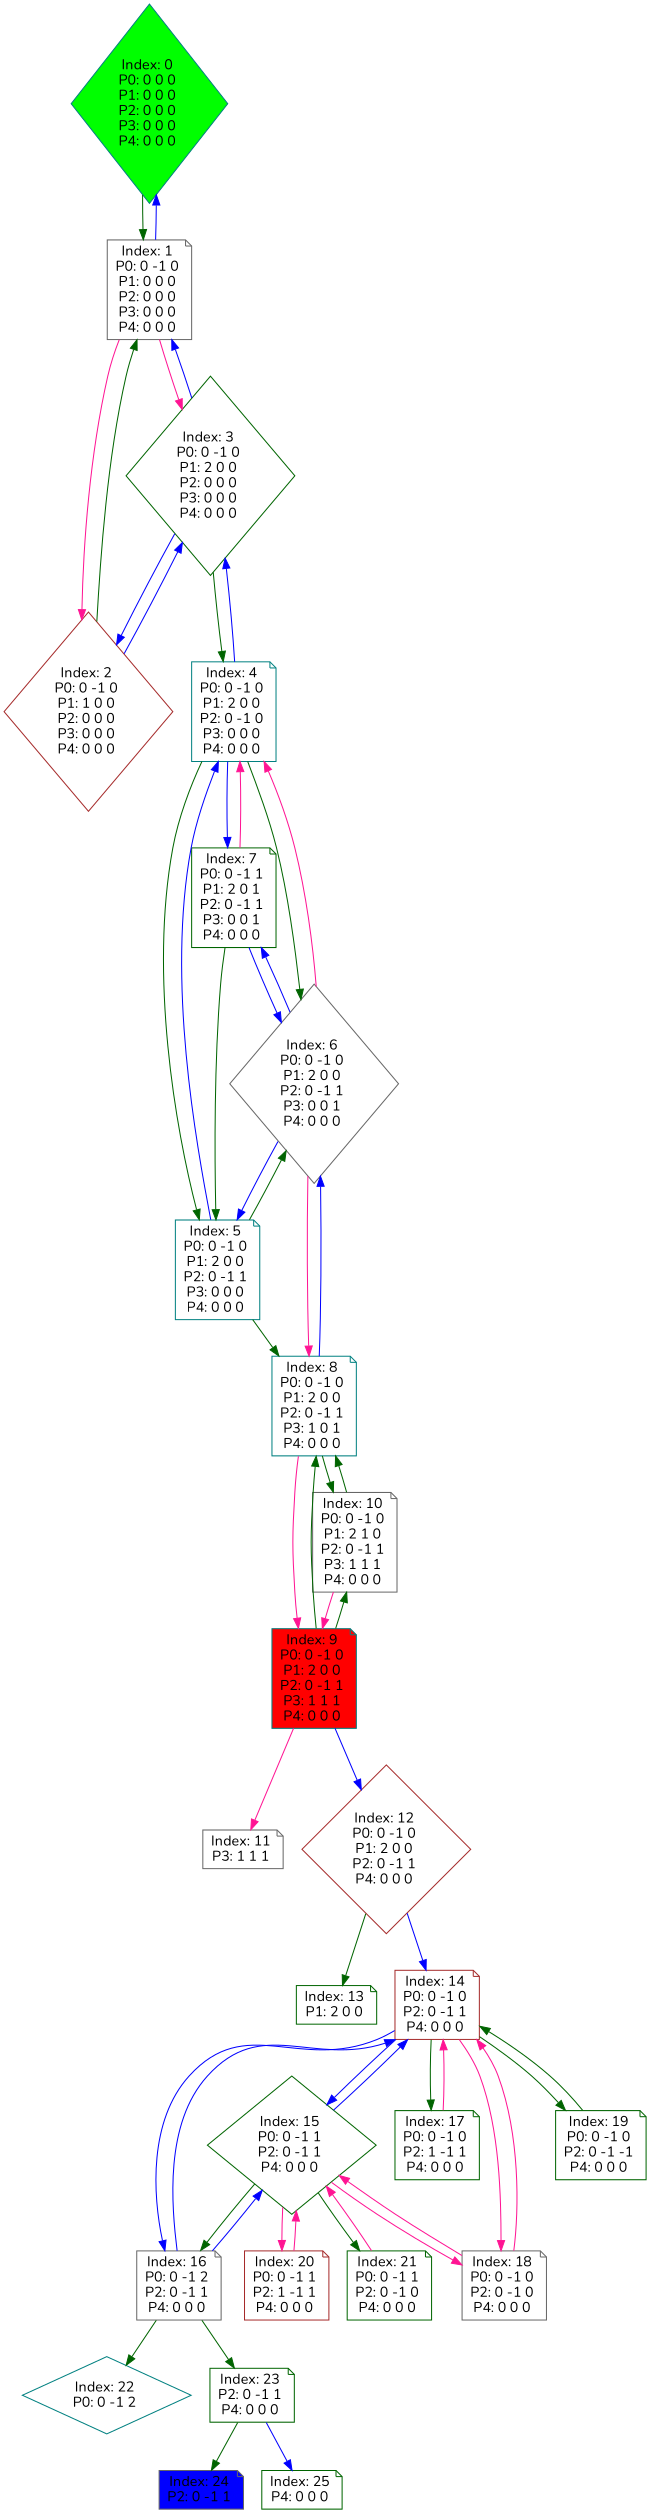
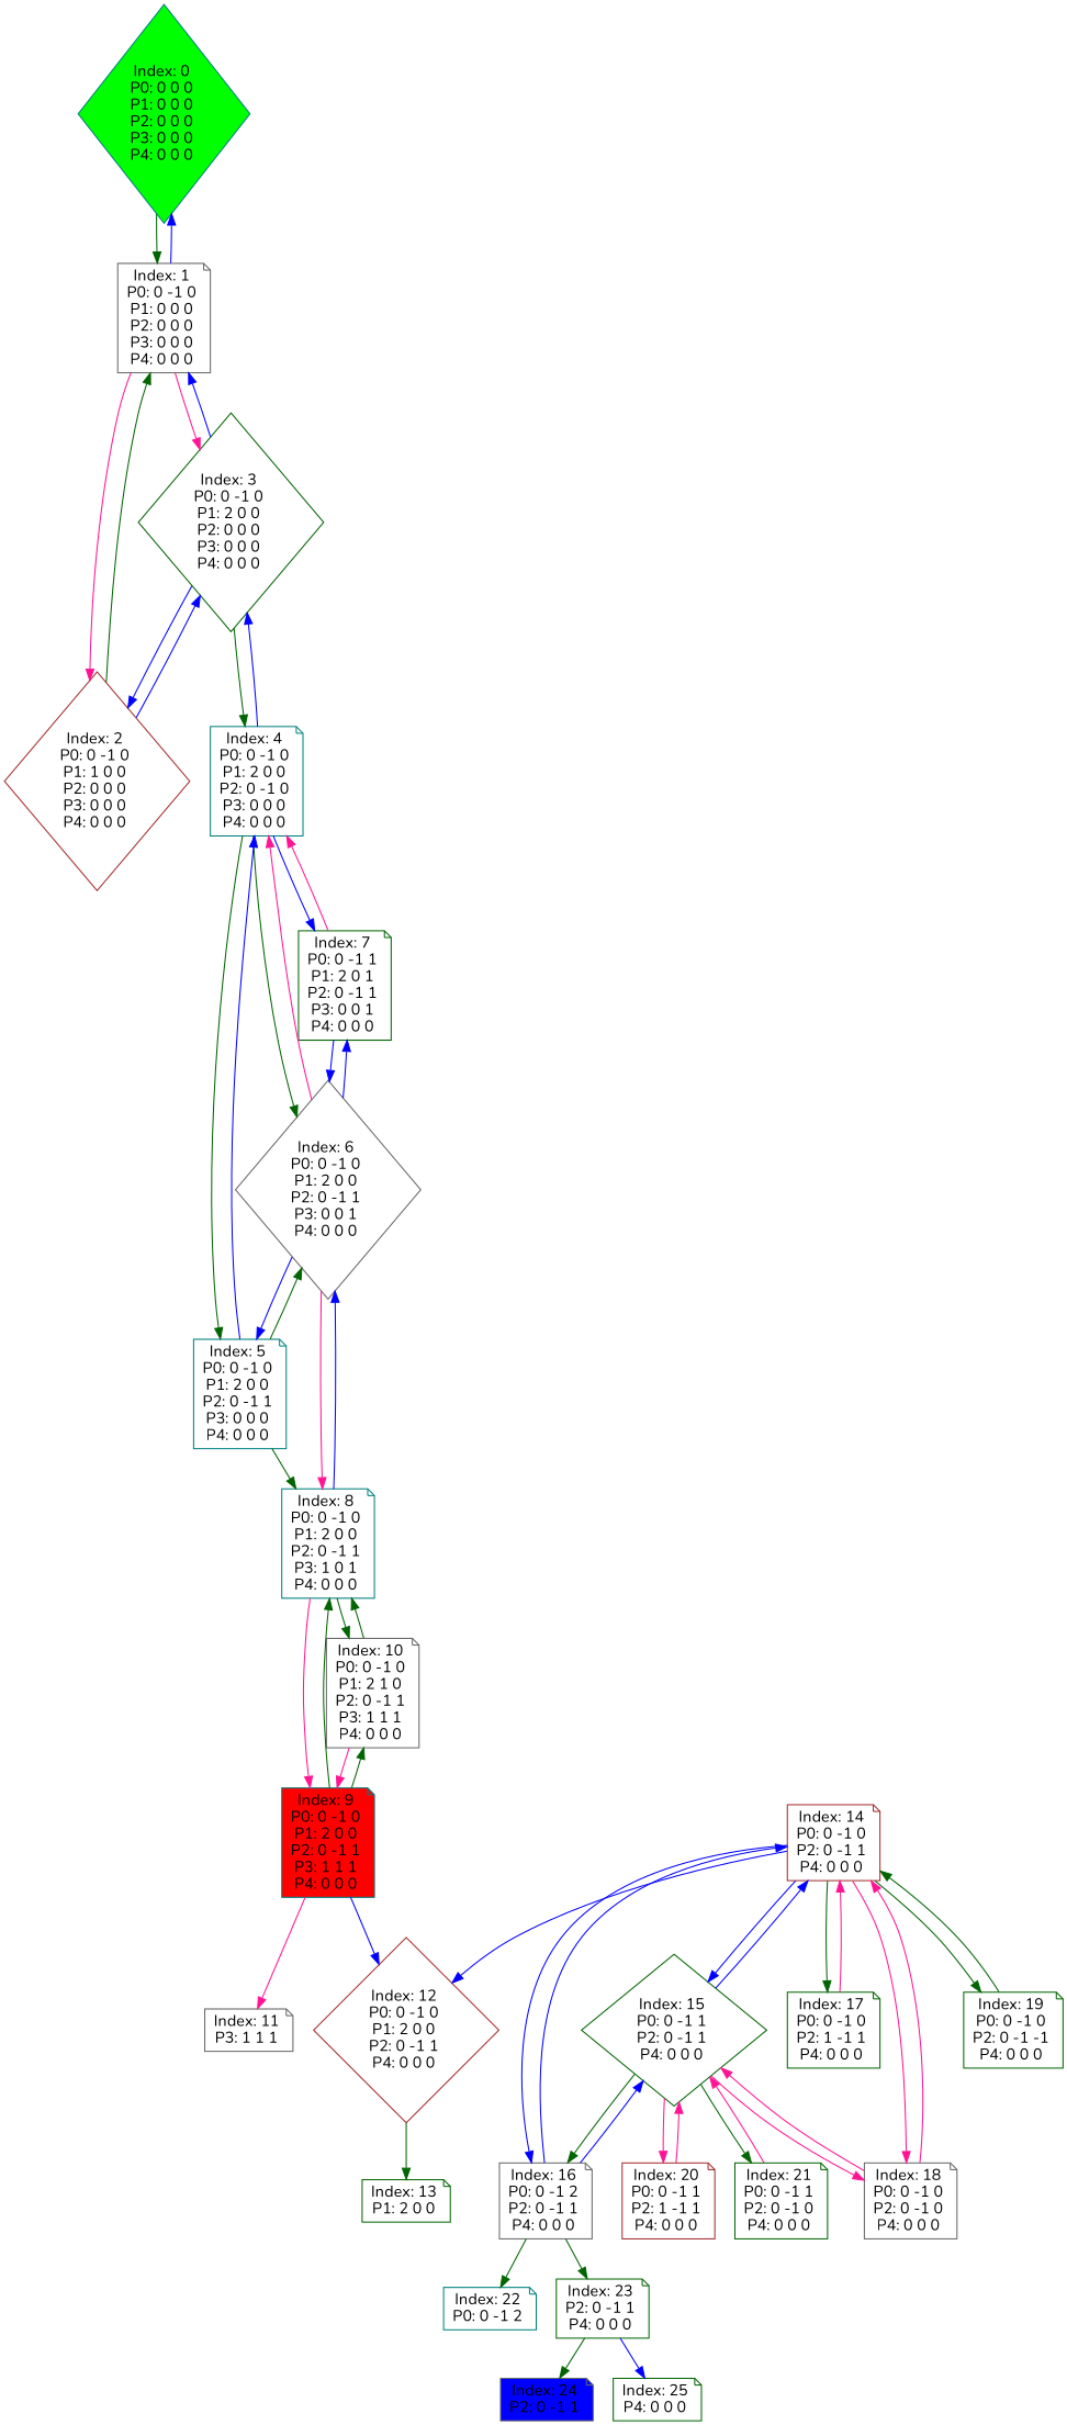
  digraph {
    color=black
    fontname=Nunito
    node [color=darkgreen fontname=Nunito shape=note]
    edge [color=darkgreen fontname=Nunito]
    n1 [color=teal fillcolor=green label="Index: 0 \nP0: 0 0 0 \nP1: 0 0 0 \nP2: 0 0 0 \nP3: 0 0 0 \nP4: 0 0 0 \n" shape=diamond style=filled]
    n2 [color=gray40 label="Index: 1 \nP0: 0 -1 0 \nP1: 0 0 0 \nP2: 0 0 0 \nP3: 0 0 0 \nP4: 0 0 0 \n"]
    n3 [color=brown label="Index: 2 \nP0: 0 -1 0 \nP1: 1 0 0 \nP2: 0 0 0 \nP3: 0 0 0 \nP4: 0 0 0 \n" shape=diamond]
    n4 [label="Index: 3 \nP0: 0 -1 0 \nP1: 2 0 0 \nP2: 0 0 0 \nP3: 0 0 0 \nP4: 0 0 0 \n" shape=diamond]
    n5 [color=teal label="Index: 4 \nP0: 0 -1 0 \nP1: 2 0 0 \nP2: 0 -1 0 \nP3: 0 0 0 \nP4: 0 0 0 \n"]
    n6 [color=teal label="Index: 5 \nP0: 0 -1 0 \nP1: 2 0 0 \nP2: 0 -1 1 \nP3: 0 0 0 \nP4: 0 0 0 \n"]
    n7 [color=gray40 label="Index: 6 \nP0: 0 -1 0 \nP1: 2 0 0 \nP2: 0 -1 1 \nP3: 0 0 1 \nP4: 0 0 0 \n" shape=diamond]
    n8 [label="Index: 7 \nP0: 0 -1 1 \nP1: 2 0 1 \nP2: 0 -1 1 \nP3: 0 0 1 \nP4: 0 0 0 \n"]
    n9 [color=teal label="Index: 8 \nP0: 0 -1 0 \nP1: 2 0 0 \nP2: 0 -1 1 \nP3: 1 0 1 \nP4: 0 0 0 \n"]
    n10 [color=teal fillcolor=red label="Index: 9 \nP0: 0 -1 0 \nP1: 2 0 0 \nP2: 0 -1 1 \nP3: 1 1 1 \nP4: 0 0 0 \n" style=filled]
    n11 [color=gray40 label="Index: 10 \nP0: 0 -1 0 \nP1: 2 1 0 \nP2: 0 -1 1 \nP3: 1 1 1 \nP4: 0 0 0 \n"]
    n12 [color=gray40 label="Index: 11 \nP3: 1 1 1 \n"]
    n13 [color=brown label="Index: 12 \nP0: 0 -1 0 \nP1: 2 0 0 \nP2: 0 -1 1 \nP4: 0 0 0 \n" shape=diamond]
    n14 [label="Index: 13 \nP1: 2 0 0 \n"]
    n15 [color=brown label="Index: 14 \nP0: 0 -1 0 \nP2: 0 -1 1 \nP4: 0 0 0 \n"]
    n16 [label="Index: 15 \nP0: 0 -1 1 \nP2: 0 -1 1 \nP4: 0 0 0 \n" shape=diamond]
    n17 [color=gray40 label="Index: 16 \nP0: 0 -1 2 \nP2: 0 -1 1 \nP4: 0 0 0 \n"]
    n18 [label="Index: 17 \nP0: 0 -1 0 \nP2: 1 -1 1 \nP4: 0 0 0 \n"]
    n19 [color=gray40 label="Index: 18 \nP0: 0 -1 0 \nP2: 0 -1 0 \nP4: 0 0 0 \n"]
    n20 [label="Index: 19 \nP0: 0 -1 0 \nP2: 0 -1 -1 \nP4: 0 0 0 \n"]
    n21 [color=brown label="Index: 20 \nP0: 0 -1 1 \nP2: 1 -1 1 \nP4: 0 0 0 \n"]
    n22 [label="Index: 21 \nP0: 0 -1 1 \nP2: 0 -1 0 \nP4: 0 0 0 \n"]
-   n23 [color=teal label="Index: 22 \nP0: 0 -1 2 \n" shape=diamond]
+   n23 [color=teal label="Index: 22 \nP0: 0 -1 2 \n"]
    n24 [label="Index: 23 \nP2: 0 -1 1 \nP4: 0 0 0 \n"]
    n25 [color=gray40 fillcolor=blue label="Index: 24 \nP2: 0 -1 1 \n" style=filled]
    n26 [label="Index: 25 \nP4: 0 0 0 \n"]
    n1 -> n2
    n2 -> n1 [color=blue]
    n2 -> n3 [color=deeppink]
    n2 -> n4 [color=deeppink]
    n3 -> n2
    n3 -> n4 [color=blue]
    n4 -> n2 [color=blue]
    n4 -> n3 [color=blue]
    n4 -> n5
    n5 -> n4 [color=blue]
    n5 -> n6
    n5 -> n7
    n5 -> n8 [color=blue]
    n6 -> n5 [color=blue]
    n6 -> n7
    n6 -> n9
    n7 -> n5 [color=deeppink]
    n7 -> n6 [color=blue]
    n7 -> n8 [color=blue]
    n7 -> n9 [color=deeppink]
    n8 -> n5 [color=deeppink]
-   n8 -> n6
    n8 -> n7 [color=blue]
    n9 -> n7 [color=blue]
    n9 -> n10 [color=deeppink]
    n9 -> n11
    n10 -> n9
    n10 -> n11
    n10 -> n12 [color=deeppink]
    n10 -> n13 [color=blue]
    n11 -> n9
    n11 -> n10 [color=deeppink]
    n13 -> n14
-   n13 -> n15 [color=blue]
+   n15 -> n13 [color=blue]
    n15 -> n16 [color=blue]
    n15 -> n17 [color=blue]
    n15 -> n18
    n15 -> n19 [color=deeppink]
    n15 -> n20
    n16 -> n15 [color=blue]
    n16 -> n17
    n16 -> n19 [color=deeppink]
    n16 -> n21 [color=deeppink]
    n16 -> n22
    n17 -> n15 [color=blue]
    n17 -> n16 [color=blue]
    n17 -> n23
    n17 -> n24
    n18 -> n15 [color=deeppink]
    n19 -> n15 [color=deeppink]
    n19 -> n16 [color=deeppink]
    n20 -> n15
    n21 -> n16 [color=deeppink]
    n22 -> n16 [color=deeppink]
    n24 -> n25
    n24 -> n26 [color=blue]
  }
